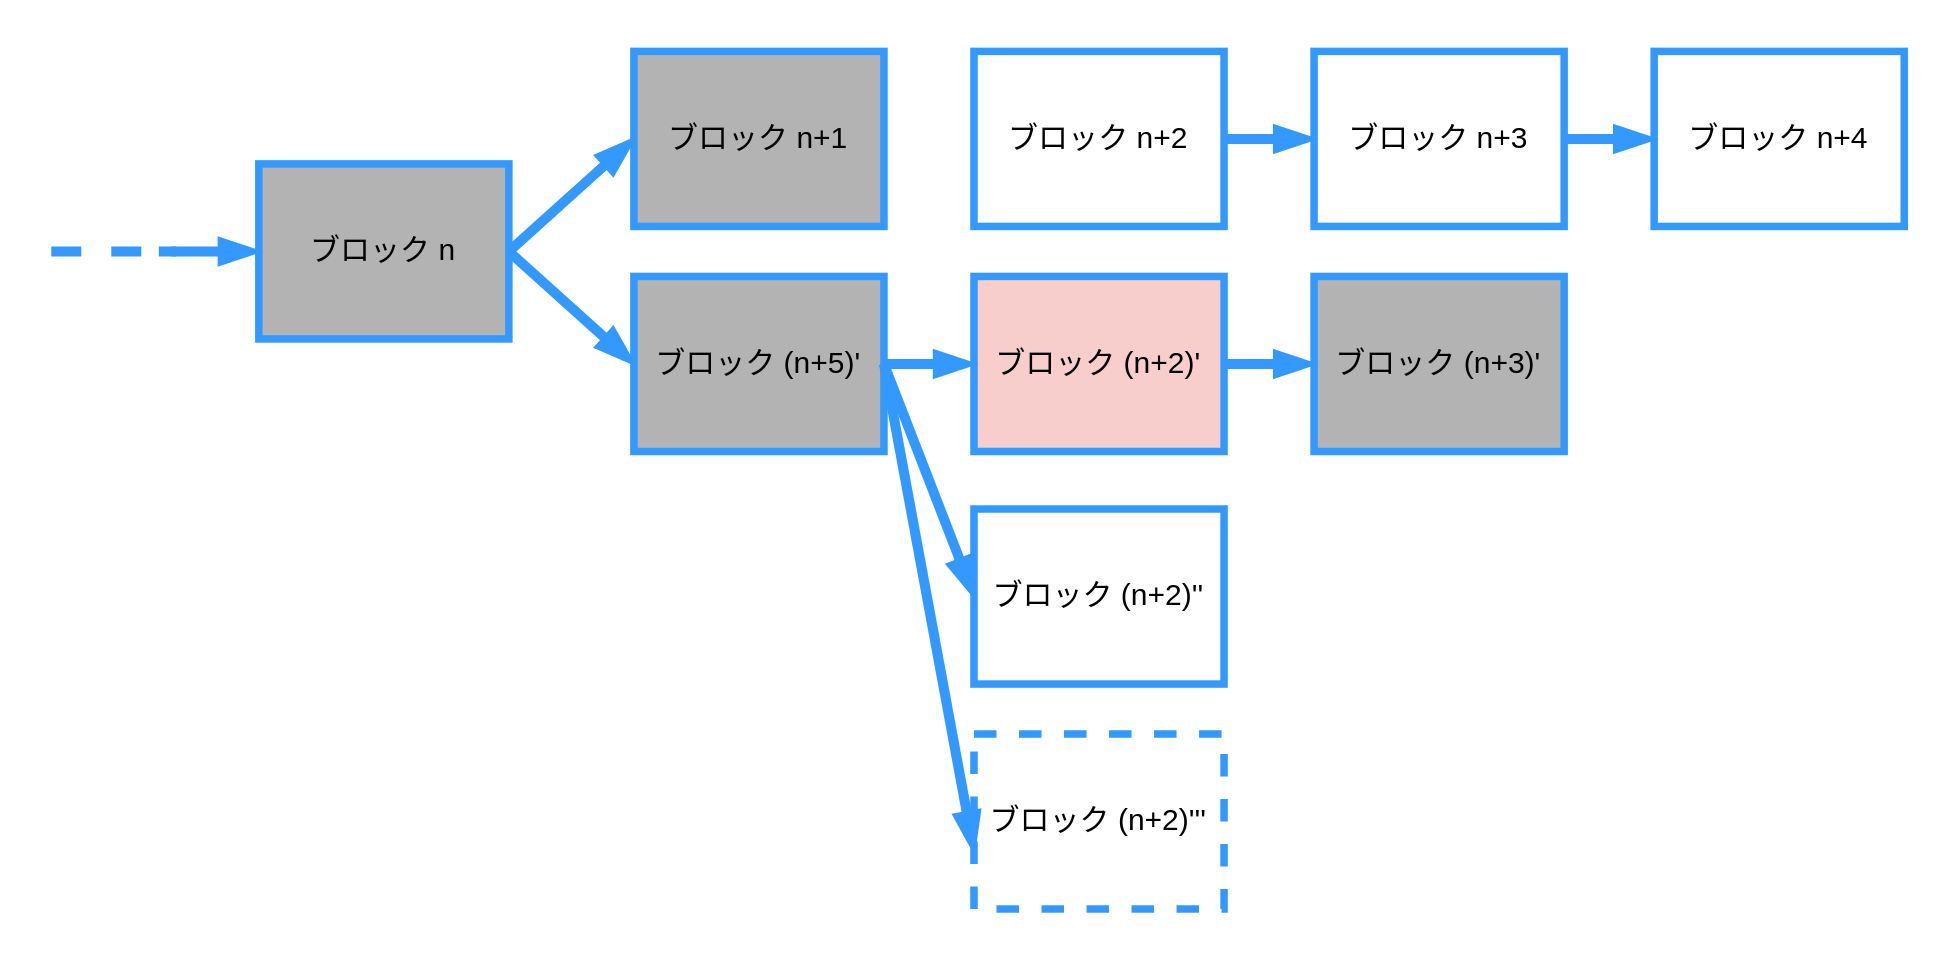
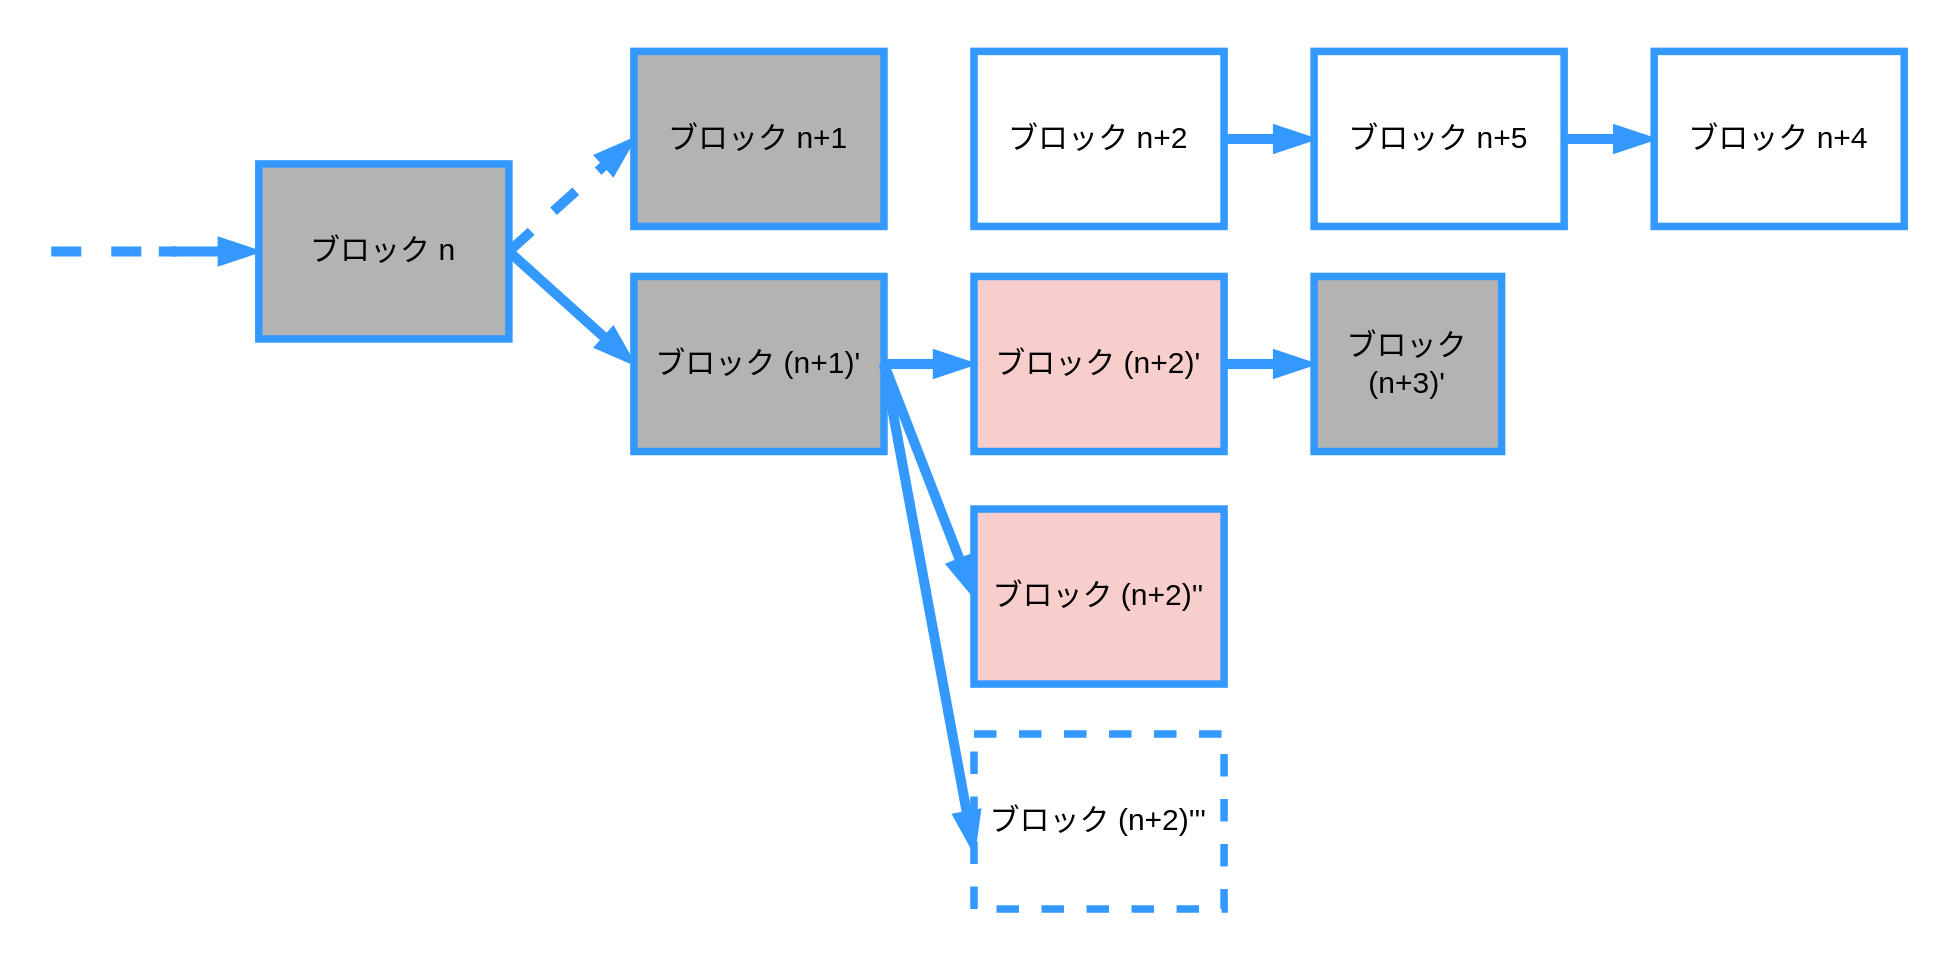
  <mxCell id="0" />
  <mxCell id="1" parent="0" />
  <mxCell id="2" value="ブロック n" style="whiteSpace=wrap;html=1;strokeWidth=3;strokeColor=#3399FF;fillColor=#B3B3B3;" parent="1" vertex="1"><mxGeometry x="103" y="65" width="100" height="70" as="geometry" /></mxCell>
- <mxCell id="3" value="ブロック (n+5)'" style="whiteSpace=wrap;html=1;strokeWidth=3;strokeColor=#3399FF;fillColor=#B3B3B3;" parent="1" vertex="1"><mxGeometry x="253" y="110" width="100" height="70" as="geometry" /></mxCell>
+ <mxCell id="3" value="ブロック (n+1)'" style="whiteSpace=wrap;html=1;strokeWidth=3;strokeColor=#3399FF;fillColor=#B3B3B3;" parent="1" vertex="1"><mxGeometry x="253" y="110" width="100" height="70" as="geometry" /></mxCell>
  <mxCell id="4" value="ブロック n+1" style="whiteSpace=wrap;html=1;strokeWidth=3;strokeColor=#3399FF;fillColor=#b3b3b3;" parent="1" vertex="1"><mxGeometry x="253" y="20" width="100" height="70" as="geometry" /></mxCell>
  <mxCell id="5" value="ブロック n+2&lt;br&gt;" style="whiteSpace=wrap;html=1;strokeWidth=3;strokeColor=#3399FF;" parent="1" vertex="1"><mxGeometry x="389" y="20" width="100" height="70" as="geometry" /></mxCell>
- <mxCell id="6" value="" style="endArrow=blockThin;html=1;endFill=1;strokeWidth=4;strokeColor=#3399FF;exitX=1;exitY=0.5;exitDx=0;exitDy=0;entryX=0;entryY=0.5;entryDx=0;entryDy=0;" parent="1" source="2" target="4" edge="1"><mxGeometry width="50" height="50" relative="1" as="geometry"><mxPoint x="273" y="125" as="sourcePoint" /><mxPoint x="323" y="75" as="targetPoint" /></mxGeometry></mxCell>
+ <mxCell id="6" value="" style="endArrow=blockThin;html=1;endFill=1;strokeWidth=4;strokeColor=#3399FF;exitX=1;exitY=0.5;exitDx=0;exitDy=0;entryX=0;entryY=0.5;entryDx=0;entryDy=0;dashed=1;" parent="1" source="2" target="4" edge="1"><mxGeometry width="50" height="50" relative="1" as="geometry"><mxPoint x="273" y="125" as="sourcePoint" /><mxPoint x="323" y="75" as="targetPoint" /></mxGeometry></mxCell>
  <mxCell id="7" value="" style="endArrow=blockThin;html=1;endFill=1;strokeWidth=4;strokeColor=#3399FF;exitX=1;exitY=0.5;exitDx=0;exitDy=0;entryX=0;entryY=0.5;entryDx=0;entryDy=0;" parent="1" source="2" target="3" edge="1"><mxGeometry width="50" height="50" relative="1" as="geometry"><mxPoint x="213" y="110" as="sourcePoint" /><mxPoint x="263" y="65" as="targetPoint" /></mxGeometry></mxCell>
  <mxCell id="8" value="" style="endArrow=blockThin;html=1;endFill=1;strokeWidth=4;strokeColor=#3399FF;entryX=0;entryY=0.5;entryDx=0;entryDy=0;" parent="1" target="2" edge="1"><mxGeometry width="50" height="50" relative="1" as="geometry"><mxPoint x="63" y="100" as="sourcePoint" /><mxPoint x="101" y="65" as="targetPoint" /></mxGeometry></mxCell>
  <mxCell id="9" value="" style="endArrow=none;dashed=1;html=1;strokeColor=#3399FF;strokeWidth=4;" parent="1" edge="1"><mxGeometry width="50" height="50" relative="1" as="geometry"><mxPoint x="20" y="100" as="sourcePoint" /><mxPoint x="70" y="100" as="targetPoint" /></mxGeometry></mxCell>
- <mxCell id="10" value="ブロック n+3&lt;br&gt;" style="whiteSpace=wrap;html=1;strokeWidth=3;strokeColor=#3399FF;" parent="1" vertex="1"><mxGeometry x="525" y="20" width="100" height="70" as="geometry" /></mxCell>
+ <mxCell id="10" value="ブロック n+5&lt;br&gt;" style="whiteSpace=wrap;html=1;strokeWidth=3;strokeColor=#3399FF;" parent="1" vertex="1"><mxGeometry x="525" y="20" width="100" height="70" as="geometry" /></mxCell>
  <mxCell id="11" value="" style="endArrow=blockThin;html=1;endFill=1;strokeWidth=4;strokeColor=#3399FF;exitX=1;exitY=0.5;exitDx=0;exitDy=0;" parent="1" target="10" edge="1"><mxGeometry width="50" height="50" relative="1" as="geometry"><mxPoint x="489" y="55" as="sourcePoint" /><mxPoint x="594" y="155" as="targetPoint" /></mxGeometry></mxCell>
  <mxCell id="12" value="ブロック (n+2)'" style="whiteSpace=wrap;html=1;strokeWidth=3;strokeColor=#3399FF;fillColor=#f8cecc;" parent="1" vertex="1"><mxGeometry x="389" y="110" width="100" height="70" as="geometry" /></mxCell>
  <mxCell id="13" value="" style="endArrow=blockThin;html=1;endFill=1;strokeWidth=4;strokeColor=#3399FF;exitX=1;exitY=0.5;exitDx=0;exitDy=0;" parent="1" target="12" edge="1"><mxGeometry width="50" height="50" relative="1" as="geometry"><mxPoint x="353" y="145" as="sourcePoint" /><mxPoint x="458" y="245" as="targetPoint" /></mxGeometry></mxCell>
- <mxCell id="14" value="ブロック (n+3)'" style="whiteSpace=wrap;html=1;strokeWidth=3;strokeColor=#3399FF;fillColor=#B3B3B3;" parent="1" vertex="1"><mxGeometry x="525" y="110" width="100" height="70" as="geometry" /></mxCell>
+ <mxCell id="14" value="ブロック (n+3)'" style="whiteSpace=wrap;html=1;strokeWidth=3;strokeColor=#3399FF;fillColor=#B3B3B3;" parent="1" vertex="1"><mxGeometry x="525" y="110" width="75" height="70" as="geometry" /></mxCell>
  <mxCell id="15" value="" style="endArrow=blockThin;html=1;endFill=1;strokeWidth=4;strokeColor=#3399FF;exitX=1;exitY=0.5;exitDx=0;exitDy=0;" parent="1" target="14" edge="1"><mxGeometry width="50" height="50" relative="1" as="geometry"><mxPoint x="489" y="145" as="sourcePoint" /><mxPoint x="594" y="245" as="targetPoint" /></mxGeometry></mxCell>
- <mxCell id="16" value="ブロック (n+2)''" style="whiteSpace=wrap;html=1;strokeWidth=3;strokeColor=#3399FF;" parent="1" vertex="1"><mxGeometry x="389" y="203" width="100" height="70" as="geometry" /></mxCell>
+ <mxCell id="16" value="ブロック (n+2)''" style="whiteSpace=wrap;html=1;strokeWidth=3;strokeColor=#3399FF;fillColor=#f8cecc;" parent="1" vertex="1"><mxGeometry x="389" y="203" width="100" height="70" as="geometry" /></mxCell>
  <mxCell id="17" value="ブロック (n+2)'''" style="whiteSpace=wrap;html=1;strokeWidth=3;strokeColor=#3399FF;dashed=1;" parent="1" vertex="1"><mxGeometry x="389" y="293" width="100" height="70" as="geometry" /></mxCell>
  <mxCell id="18" value="" style="endArrow=blockThin;html=1;endFill=1;strokeWidth=4;strokeColor=#3399FF;entryX=0;entryY=0.5;entryDx=0;entryDy=0;" parent="1" target="16" edge="1"><mxGeometry width="50" height="50" relative="1" as="geometry"><mxPoint x="353" y="145" as="sourcePoint" /><mxPoint x="399" y="155" as="targetPoint" /></mxGeometry></mxCell>
  <mxCell id="19" value="" style="endArrow=blockThin;html=1;endFill=1;strokeWidth=4;strokeColor=#3399FF;entryX=0;entryY=0.671;entryDx=0;entryDy=0;exitX=1;exitY=0.5;exitDx=0;exitDy=0;entryPerimeter=0;" parent="1" source="3" target="17" edge="1"><mxGeometry width="50" height="50" relative="1" as="geometry"><mxPoint x="343" y="255" as="sourcePoint" /><mxPoint x="379" y="348" as="targetPoint" /></mxGeometry></mxCell>
  <mxCell id="20" value="ブロック n+4" style="whiteSpace=wrap;html=1;strokeWidth=3;strokeColor=#3399FF;" parent="1" vertex="1"><mxGeometry x="661" y="20" width="100" height="70" as="geometry" /></mxCell>
  <mxCell id="21" value="" style="endArrow=blockThin;html=1;endFill=1;strokeWidth=4;strokeColor=#3399FF;exitX=1;exitY=0.5;exitDx=0;exitDy=0;" parent="1" target="20" edge="1"><mxGeometry width="50" height="50" relative="1" as="geometry"><mxPoint x="625" y="55" as="sourcePoint" /><mxPoint x="730" y="155" as="targetPoint" /></mxGeometry></mxCell>
